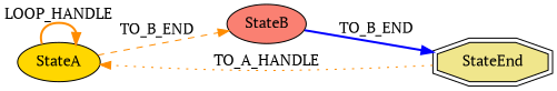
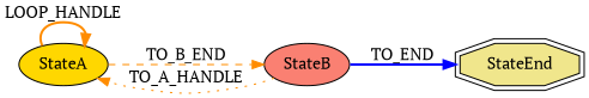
  digraph {
    fontname="PT Serif"
    rankdir=LR
    node [fontname="PT Serif" shape=ellipse style=filled]
    edge [color=darkorange fontname="PT Serif" style=bold]
    n1 [fillcolor=gold label=StateA]
    n2 [fillcolor=salmon label=StateB]
    n3 [fillcolor=khaki label=StateEnd shape=doubleoctagon]
    n1 -> n1 [label=LOOP_HANDLE]
    n1 -> n2 [label=TO_B_END style=dashed]
-   n3 -> n1 [label=TO_A_HANDLE style=dotted]
-   n2 -> n3 [color=blue label=TO_B_END]
+   n2 -> n1 [label=TO_A_HANDLE style=dotted]
+   n2 -> n3 [color=blue label=TO_END]
  }
